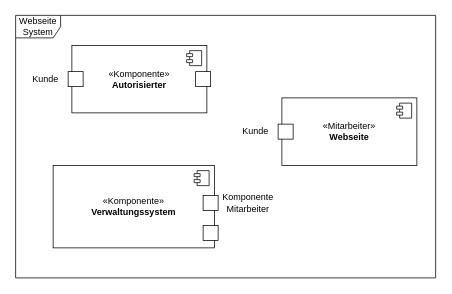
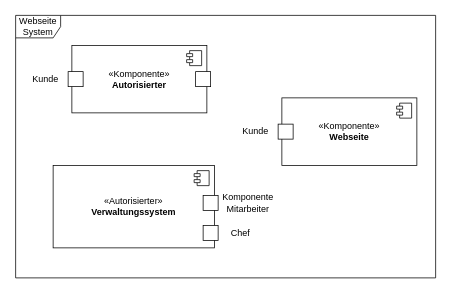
  <mxCell id="0" />
  <mxCell id="1" parent="0" />
  <mxCell id="2" value="Webseite System" style="shape=umlFrame;whiteSpace=wrap;html=1;pointerEvents=0;" vertex="1" parent="1"><mxGeometry x="20" y="20" width="560" height="350" as="geometry" /></mxCell>
  <mxCell id="3" value="" style="group" vertex="1" connectable="0" parent="1"><mxGeometry x="70" y="220" width="290" height="110" as="geometry" /></mxCell>
- <mxCell id="4" value="«Komponente»&lt;br&gt;&lt;b&gt;Verwaltungssystem&lt;/b&gt;" style="html=1;dropTarget=0;whiteSpace=wrap;" vertex="1" parent="3"><mxGeometry width="215" height="110" as="geometry" /></mxCell>
+ <mxCell id="4" value="«Autorisierter»&lt;br&gt;&lt;b&gt;Verwaltungssystem&lt;/b&gt;" style="html=1;dropTarget=0;whiteSpace=wrap;" vertex="1" parent="3"><mxGeometry width="215" height="110" as="geometry" /></mxCell>
  <mxCell id="5" value="" style="shape=module;jettyWidth=8;jettyHeight=4;" vertex="1" parent="4"><mxGeometry x="1" width="20" height="20" relative="1" as="geometry"><mxPoint x="-27" y="7" as="offset" /></mxGeometry></mxCell>
  <mxCell id="6" value="" style="whiteSpace=wrap;html=1;aspect=fixed;" vertex="1" parent="3"><mxGeometry x="200" y="40" width="20" height="20" as="geometry" /></mxCell>
  <mxCell id="7" value="" style="whiteSpace=wrap;html=1;aspect=fixed;" vertex="1" parent="3"><mxGeometry x="200" y="80" width="20" height="20" as="geometry" /></mxCell>
  <mxCell id="8" value="Komponente Mitarbeiter" style="text;html=1;align=center;verticalAlign=middle;whiteSpace=wrap;rounded=0;" vertex="1" parent="3"><mxGeometry x="230" y="35" width="60" height="30" as="geometry" /></mxCell>
+ <mxCell id="9" value="Chef" style="text;html=1;align=center;verticalAlign=middle;whiteSpace=wrap;rounded=0;" vertex="1" parent="3"><mxGeometry x="220" y="75" width="60" height="30" as="geometry" /></mxCell>
  <mxCell id="10" value="" style="group" vertex="1" connectable="0" parent="1"><mxGeometry x="310" y="130" width="245" height="90" as="geometry" /></mxCell>
- <mxCell id="11" value="«Mitarbeiter»&lt;br&gt;&lt;b&gt;Webseite&lt;/b&gt;" style="html=1;dropTarget=0;whiteSpace=wrap;" vertex="1" parent="10"><mxGeometry x="65" width="180" height="90" as="geometry" /></mxCell>
+ <mxCell id="11" value="«Komponente»&lt;br&gt;&lt;b&gt;Webseite&lt;/b&gt;" style="html=1;dropTarget=0;whiteSpace=wrap;" vertex="1" parent="10"><mxGeometry x="65" width="180" height="90" as="geometry" /></mxCell>
  <mxCell id="12" value="" style="shape=module;jettyWidth=8;jettyHeight=4;" vertex="1" parent="11"><mxGeometry x="1" width="20" height="20" relative="1" as="geometry"><mxPoint x="-27" y="7" as="offset" /></mxGeometry></mxCell>
  <mxCell id="13" value="" style="whiteSpace=wrap;html=1;aspect=fixed;" vertex="1" parent="10"><mxGeometry x="60" y="35" width="20" height="20" as="geometry" /></mxCell>
  <mxCell id="14" value="Kunde" style="text;html=1;align=center;verticalAlign=middle;whiteSpace=wrap;rounded=0;" vertex="1" parent="10"><mxGeometry y="30" width="60" height="30" as="geometry" /></mxCell>
  <mxCell id="15" value="" style="group" vertex="1" connectable="0" parent="1"><mxGeometry x="30" y="60" width="320" height="90" as="geometry" /></mxCell>
  <mxCell id="16" value="" style="group" vertex="1" connectable="0" parent="15"><mxGeometry width="250" height="90" as="geometry" /></mxCell>
  <mxCell id="17" value="«Komponente»&lt;br&gt;&lt;b&gt;Autorisierter&lt;/b&gt;" style="html=1;dropTarget=0;whiteSpace=wrap;" vertex="1" parent="16"><mxGeometry x="65" width="180" height="90" as="geometry" /></mxCell>
  <mxCell id="18" value="" style="shape=module;jettyWidth=8;jettyHeight=4;" vertex="1" parent="17"><mxGeometry x="1" width="20" height="20" relative="1" as="geometry"><mxPoint x="-27" y="7" as="offset" /></mxGeometry></mxCell>
  <mxCell id="19" value="" style="whiteSpace=wrap;html=1;aspect=fixed;" vertex="1" parent="16"><mxGeometry x="60" y="35" width="20" height="20" as="geometry" /></mxCell>
  <mxCell id="20" value="Kunde" style="text;html=1;align=center;verticalAlign=middle;whiteSpace=wrap;rounded=0;" vertex="1" parent="16"><mxGeometry y="30" width="60" height="30" as="geometry" /></mxCell>
  <mxCell id="21" value="" style="whiteSpace=wrap;html=1;aspect=fixed;" vertex="1" parent="16"><mxGeometry x="230" y="35" width="20" height="20" as="geometry" /></mxCell>
